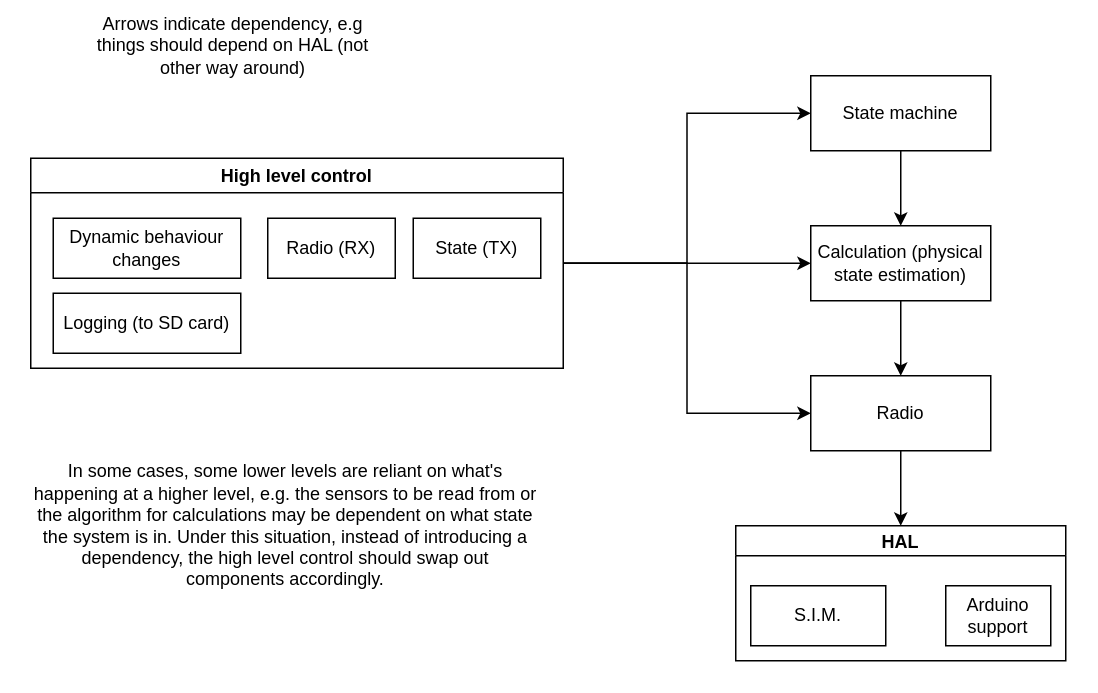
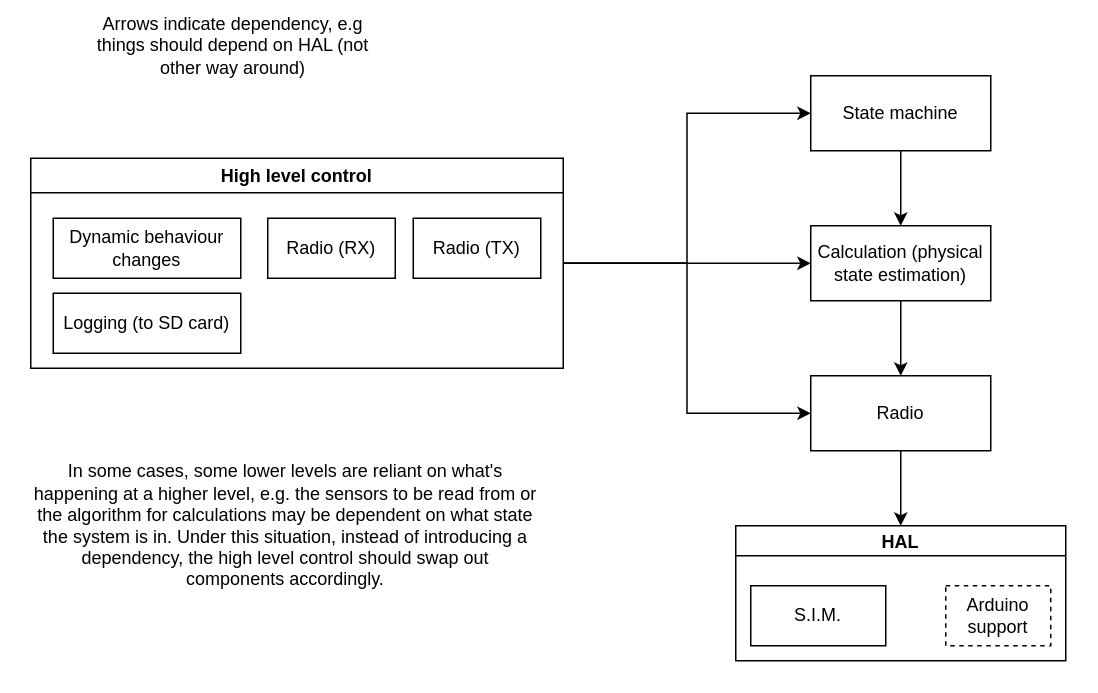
  <mxCell id="0" />
  <mxCell id="1" parent="0" />
  <mxCell id="2" value="HAL" style="swimlane;startSize=20;" parent="1" vertex="1"><mxGeometry x="490" y="350" width="220" height="90" as="geometry"><mxRectangle x="270" y="310" width="60" height="20" as="alternateBounds" /></mxGeometry></mxCell>
  <mxCell id="3" value="S.I.M." style="rounded=0;whiteSpace=wrap;html=1;" parent="2" vertex="1"><mxGeometry x="10" y="40" width="90" height="40" as="geometry" /></mxCell>
- <mxCell id="4" value="Arduino support" style="rounded=0;whiteSpace=wrap;html=1;" parent="2" vertex="1"><mxGeometry x="140" y="40" width="70" height="40" as="geometry" /></mxCell>
+ <mxCell id="4" value="Arduino support" style="rounded=0;whiteSpace=wrap;html=1;dashed=1;" parent="2" vertex="1"><mxGeometry x="140" y="40" width="70" height="40" as="geometry" /></mxCell>
  <mxCell id="5" style="edgeStyle=orthogonalEdgeStyle;rounded=0;orthogonalLoop=1;jettySize=auto;html=1;entryX=0.5;entryY=0;entryDx=0;entryDy=0;" parent="1" source="6" target="2" edge="1"><mxGeometry relative="1" as="geometry"><mxPoint x="655" y="350" as="targetPoint" /></mxGeometry></mxCell>
  <mxCell id="6" value="&lt;div&gt;Radio&lt;/div&gt;" style="rounded=0;whiteSpace=wrap;html=1;" parent="1" vertex="1"><mxGeometry x="540" y="250" width="120" height="50" as="geometry" /></mxCell>
  <mxCell id="7" style="edgeStyle=orthogonalEdgeStyle;rounded=0;orthogonalLoop=1;jettySize=auto;html=1;entryX=0.5;entryY=0;entryDx=0;entryDy=0;" parent="1" source="8" target="6" edge="1"><mxGeometry relative="1" as="geometry" /></mxCell>
  <mxCell id="8" value="&lt;div&gt;Calculation (physical state estimation)&lt;br&gt;&lt;/div&gt;" style="rounded=0;whiteSpace=wrap;html=1;" parent="1" vertex="1"><mxGeometry x="540" y="150" width="120" height="50" as="geometry" /></mxCell>
  <mxCell id="9" style="edgeStyle=orthogonalEdgeStyle;rounded=0;orthogonalLoop=1;jettySize=auto;html=1;entryX=0.5;entryY=0;entryDx=0;entryDy=0;" parent="1" source="10" target="8" edge="1"><mxGeometry relative="1" as="geometry" /></mxCell>
  <mxCell id="10" value="State machine" style="rounded=0;whiteSpace=wrap;html=1;" parent="1" vertex="1"><mxGeometry x="540" y="50" width="120" height="50" as="geometry" /></mxCell>
  <mxCell id="11" style="edgeStyle=orthogonalEdgeStyle;rounded=0;orthogonalLoop=1;jettySize=auto;html=1;exitX=1;exitY=0.5;exitDx=0;exitDy=0;entryX=0;entryY=0.5;entryDx=0;entryDy=0;" parent="1" source="14" target="10" edge="1"><mxGeometry relative="1" as="geometry"><mxPoint x="530" y="80" as="targetPoint" /></mxGeometry></mxCell>
  <mxCell id="12" style="edgeStyle=orthogonalEdgeStyle;rounded=0;orthogonalLoop=1;jettySize=auto;html=1;exitX=1;exitY=0.5;exitDx=0;exitDy=0;entryX=0;entryY=0.5;entryDx=0;entryDy=0;" parent="1" source="14" target="8" edge="1"><mxGeometry relative="1" as="geometry" /></mxCell>
  <mxCell id="13" style="edgeStyle=orthogonalEdgeStyle;rounded=0;orthogonalLoop=1;jettySize=auto;html=1;exitX=1;exitY=0.5;exitDx=0;exitDy=0;entryX=0;entryY=0.5;entryDx=0;entryDy=0;" parent="1" source="14" target="6" edge="1"><mxGeometry relative="1" as="geometry" /></mxCell>
  <mxCell id="14" value="High level control" style="swimlane;" parent="1" vertex="1"><mxGeometry x="20" y="105" width="355" height="140" as="geometry" /></mxCell>
  <mxCell id="15" value="Radio (RX)" style="rounded=0;whiteSpace=wrap;html=1;" parent="14" vertex="1"><mxGeometry x="158" y="40" width="85" height="40" as="geometry" /></mxCell>
- <mxCell id="16" value="State (TX)" style="rounded=0;whiteSpace=wrap;html=1;" parent="14" vertex="1"><mxGeometry x="255" y="40" width="85" height="40" as="geometry" /></mxCell>
+ <mxCell id="16" value="Radio (TX)" style="rounded=0;whiteSpace=wrap;html=1;" parent="14" vertex="1"><mxGeometry x="255" y="40" width="85" height="40" as="geometry" /></mxCell>
  <mxCell id="17" value="Logging (to SD card)" style="rounded=0;whiteSpace=wrap;html=1;" parent="14" vertex="1"><mxGeometry x="15" y="90" width="125" height="40" as="geometry" /></mxCell>
  <mxCell id="18" value="Dynamic behaviour changes" style="rounded=0;whiteSpace=wrap;html=1;" parent="14" vertex="1"><mxGeometry x="15" y="40" width="125" height="40" as="geometry" /></mxCell>
  <mxCell id="19" value="&lt;div&gt;Arrows indicate dependency, e.g things should depend on HAL (not other way around)&lt;br&gt;&lt;/div&gt;" style="text;html=1;strokeColor=none;fillColor=none;align=center;verticalAlign=middle;whiteSpace=wrap;rounded=0;" parent="1" vertex="1"><mxGeometry x="50" y="20" width="210" height="20" as="geometry" /></mxCell>
  <mxCell id="20" value="In some cases, some lower levels are reliant on what's happening at a higher level, e.g. the sensors to be read from or the algorithm for calculations may be dependent on what state the system is in. Under this situation, instead of introducing a dependency, the high level control should swap out components accordingly." style="text;html=1;strokeColor=none;fillColor=none;align=center;verticalAlign=middle;whiteSpace=wrap;rounded=0;movable=1;resizable=1;rotatable=1;deletable=1;editable=1;connectable=1;" parent="1" vertex="1"><mxGeometry x="20" y="290" width="340" height="120" as="geometry" /></mxCell>
